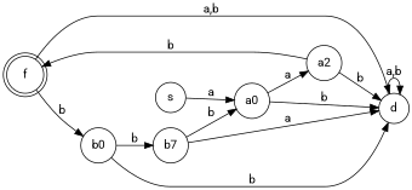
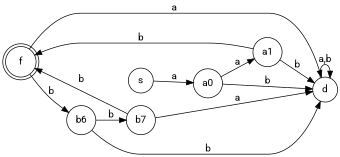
  digraph {
    fontname=Roboto
    rankdir=LR
    node [fontname=Roboto shape=circle]
    edge [fontname=Roboto]
    f [shape=doublecircle]
    d
-   b0
+   b0 [label=b6]
    s
    a0
-   a1 [label=a2]
+   a1
    n7 [label=b7]
-   f -> d [label="a,b"]
+   f -> d [label=a]
    f -> b0 [label=b]
    d -> d [label="a,b"]
    b0 -> d [label=b]
    b0 -> n7 [label=b]
    s -> a0 [label=a]
    a0 -> d [label=b]
    a0 -> a1 [label=a]
    a1 -> f [label=b]
    a1 -> d [label=b]
-   n7 -> a0 [label=b]
+   n7 -> f [label=b]
    n7 -> d [label=a]
  }
